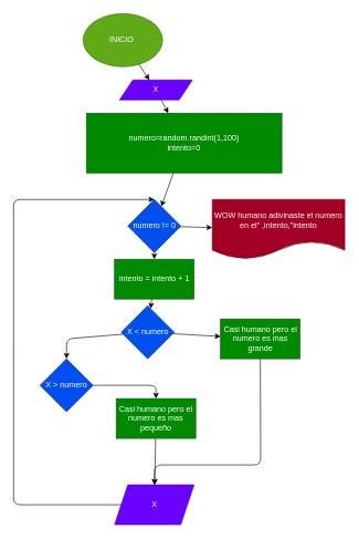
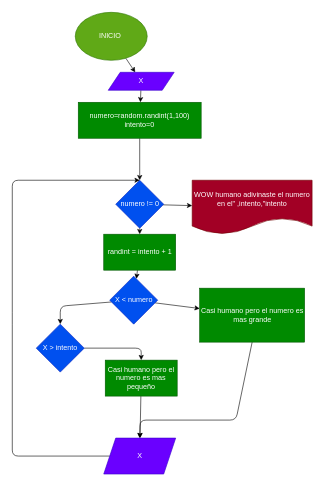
  <mxCell id="0" />
  <mxCell id="1" parent="0" />
  <mxCell id="2" value="" style="edgeStyle=none;html=1;" parent="1" source="3" target="5" edge="1"><mxGeometry relative="1" as="geometry" /></mxCell>
  <mxCell id="3" value="INICIO&amp;nbsp;" style="ellipse;whiteSpace=wrap;html=1;fillColor=#60a917;fontColor=#ffffff;strokeColor=#2D7600;" parent="1" vertex="1"><mxGeometry x="125" y="20" width="120" height="80" as="geometry" /></mxCell>
  <mxCell id="4" value="" style="edgeStyle=none;html=1;" parent="1" source="5" target="7" edge="1"><mxGeometry relative="1" as="geometry" /></mxCell>
  <mxCell id="5" value="X" style="shape=parallelogram;perimeter=parallelogramPerimeter;whiteSpace=wrap;html=1;fixedSize=1;fillColor=#6a00ff;fontColor=#ffffff;strokeColor=#3700CC;" parent="1" vertex="1"><mxGeometry x="180" y="120" width="110" height="30" as="geometry" /></mxCell>
  <mxCell id="6" value="" style="edgeStyle=none;html=1;" parent="1" source="7" target="10" edge="1"><mxGeometry relative="1" as="geometry" /></mxCell>
- <mxCell id="7" value="&lt;div&gt;numero=random.randint(1,100)&lt;/div&gt;&lt;div&gt;intento=0&lt;/div&gt;" style="whiteSpace=wrap;html=1;fillColor=#008a00;fontColor=#ffffff;strokeColor=#005700;" parent="1" vertex="1"><mxGeometry x="130" y="170" width="295" height="90" as="geometry" /></mxCell>
+ <mxCell id="7" value="&lt;div&gt;numero=random.randint(1,100)&lt;/div&gt;&lt;div&gt;intento=0&lt;/div&gt;" style="whiteSpace=wrap;html=1;fillColor=#008a00;fontColor=#ffffff;strokeColor=#005700;" parent="1" vertex="1"><mxGeometry x="130" y="170" width="205" height="60" as="geometry" /></mxCell>
  <mxCell id="8" value="" style="edgeStyle=none;html=1;" parent="1" source="10" target="12" edge="1"><mxGeometry relative="1" as="geometry" /></mxCell>
  <mxCell id="9" value="" style="edgeStyle=none;html=1;" parent="1" source="10" target="24" edge="1"><mxGeometry relative="1" as="geometry" /></mxCell>
  <mxCell id="10" value="numero != 0" style="rhombus;whiteSpace=wrap;html=1;fillColor=#0050ef;fontColor=#ffffff;strokeColor=#001DBC;" parent="1" vertex="1"><mxGeometry x="192.5" y="300" width="80" height="80" as="geometry" /></mxCell>
  <mxCell id="11" value="" style="edgeStyle=none;html=1;" parent="1" source="12" target="15" edge="1"><mxGeometry relative="1" as="geometry" /></mxCell>
- <mxCell id="12" value="intento = intento + 1" style="whiteSpace=wrap;html=1;fillColor=#008a00;fontColor=#ffffff;strokeColor=#005700;" parent="1" vertex="1"><mxGeometry x="172.5" y="390" width="120" height="60" as="geometry" /></mxCell>
+ <mxCell id="12" value="randint = intento + 1" style="whiteSpace=wrap;html=1;fillColor=#008a00;fontColor=#ffffff;strokeColor=#005700;" parent="1" vertex="1"><mxGeometry x="172.5" y="390" width="120" height="60" as="geometry" /></mxCell>
  <mxCell id="13" value="" style="edgeStyle=none;html=1;" parent="1" source="15" target="17" edge="1"><mxGeometry relative="1" as="geometry" /></mxCell>
  <mxCell id="14" value="" style="edgeStyle=none;html=1;" parent="1" source="15" target="19" edge="1"><mxGeometry relative="1" as="geometry"><Array as="points"><mxPoint x="100" y="510" /></Array></mxGeometry></mxCell>
  <mxCell id="15" value="X &amp;lt; numero" style="rhombus;whiteSpace=wrap;html=1;fillColor=#0050ef;fontColor=#ffffff;strokeColor=#001DBC;" parent="1" vertex="1"><mxGeometry x="182.5" y="460" width="80" height="80" as="geometry" /></mxCell>
  <mxCell id="16" style="edgeStyle=none;html=1;exitX=0.5;exitY=1;exitDx=0;exitDy=0;entryX=0.5;entryY=0;entryDx=0;entryDy=0;" parent="1" source="17" target="23" edge="1"><mxGeometry relative="1" as="geometry"><Array as="points"><mxPoint x="393" y="700" /><mxPoint x="233" y="700" /></Array></mxGeometry></mxCell>
- <mxCell id="17" value="Casi humano pero el numero es mas grande" style="whiteSpace=wrap;html=1;fillColor=#008a00;fontColor=#ffffff;strokeColor=#005700;" parent="1" vertex="1"><mxGeometry x="332.5" y="480" width="120" height="60" as="geometry" /></mxCell>
+ <mxCell id="17" value="Casi humano pero el numero es mas grande" style="whiteSpace=wrap;html=1;fillColor=#008a00;fontColor=#ffffff;strokeColor=#005700;" parent="1" vertex="1"><mxGeometry x="332.5" y="480" width="175" height="90" as="geometry" /></mxCell>
  <mxCell id="18" value="" style="edgeStyle=none;html=1;" parent="1" source="19" target="21" edge="1"><mxGeometry relative="1" as="geometry"><Array as="points"><mxPoint x="235" y="580" /></Array></mxGeometry></mxCell>
- <mxCell id="19" value="X &amp;gt; numero" style="rhombus;whiteSpace=wrap;html=1;fillColor=#0050ef;fontColor=#ffffff;strokeColor=#001DBC;" parent="1" vertex="1"><mxGeometry x="60" y="540" width="80" height="80" as="geometry" /></mxCell>
+ <mxCell id="19" value="X &amp;gt; intento" style="rhombus;whiteSpace=wrap;html=1;fillColor=#0050ef;fontColor=#ffffff;strokeColor=#001DBC;" parent="1" vertex="1"><mxGeometry x="60" y="540" width="80" height="80" as="geometry" /></mxCell>
  <mxCell id="20" value="" style="edgeStyle=none;html=1;" parent="1" source="21" target="23" edge="1"><mxGeometry relative="1" as="geometry" /></mxCell>
  <mxCell id="21" value="Casi humano pero el numero es mas pequeño" style="whiteSpace=wrap;html=1;fillColor=#008a00;fontColor=#ffffff;strokeColor=#005700;" parent="1" vertex="1"><mxGeometry x="175" y="600" width="120" height="60" as="geometry" /></mxCell>
  <mxCell id="22" style="edgeStyle=none;html=1;exitX=0;exitY=0.5;exitDx=0;exitDy=0;entryX=0.5;entryY=0;entryDx=0;entryDy=0;" parent="1" source="23" target="10" edge="1"><mxGeometry relative="1" as="geometry"><Array as="points"><mxPoint x="20" y="760" /><mxPoint x="20" y="530" /><mxPoint x="20" y="300" /></Array></mxGeometry></mxCell>
  <mxCell id="23" value="X" style="shape=parallelogram;perimeter=parallelogramPerimeter;whiteSpace=wrap;html=1;fixedSize=1;fillColor=#6a00ff;fontColor=#ffffff;strokeColor=#3700CC;" parent="1" vertex="1"><mxGeometry x="172.5" y="730" width="120" height="60" as="geometry" /></mxCell>
  <mxCell id="24" value="WOW humano adivinaste el numero en el&quot; ,intento,&quot;intento" style="shape=document;whiteSpace=wrap;html=1;boundedLbl=1;fillColor=#a20025;fontColor=#ffffff;strokeColor=#6F0000;" parent="1" vertex="1"><mxGeometry x="320" y="300" width="200" height="90" as="geometry" /></mxCell>
